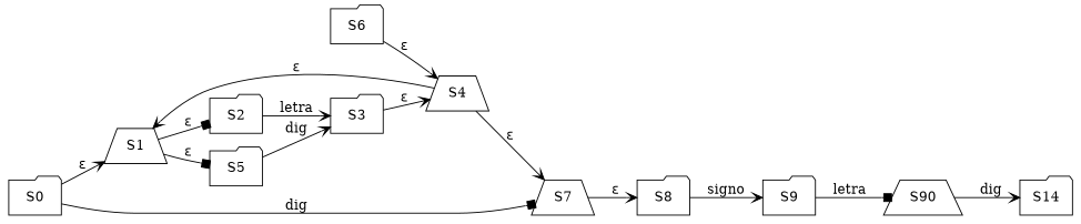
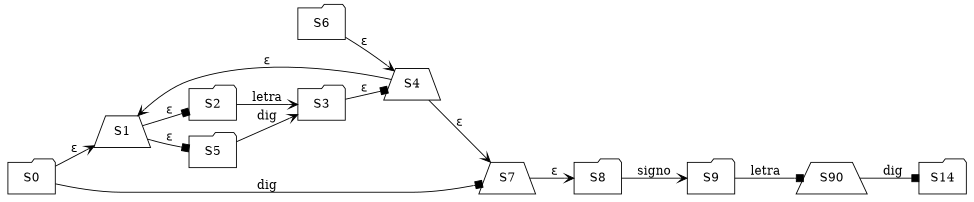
  digraph {
    forcelabels=true
    rankdir=LR
    node [shape=folder]
    edge [arrowhead=vee]
    S1 [shape=trapezium]
    S0
    S7 [shape=trapezium]
    S2
    S5
    S8
    S3
    S4 [shape=trapezium]
    S6
    S9
    n11 [label=S90 shape=trapezium]
    n12 [label=S14]
    S1 -> S2 [arrowhead=box label="ε"]
    S1 -> S5 [arrowhead=box label="ε"]
    S0 -> S1 [label="ε"]
    S0 -> S7 [arrowhead=box label=dig]
    S7 -> S8 [label="ε"]
    S2 -> S3 [label=letra]
    S5 -> S3 [label=dig]
    S8 -> S9 [label=signo]
-   S3 -> S4 [label="ε"]
+   S3 -> S4 [arrowhead=box label="ε"]
    S4 -> S1 [label="ε"]
    S4 -> S7 [label="ε"]
    S6 -> S4 [label="ε"]
    S9 -> n11 [arrowhead=box label=letra]
-   n11 -> n12 [label=dig]
+   n11 -> n12 [arrowhead=box label=dig]
  }
